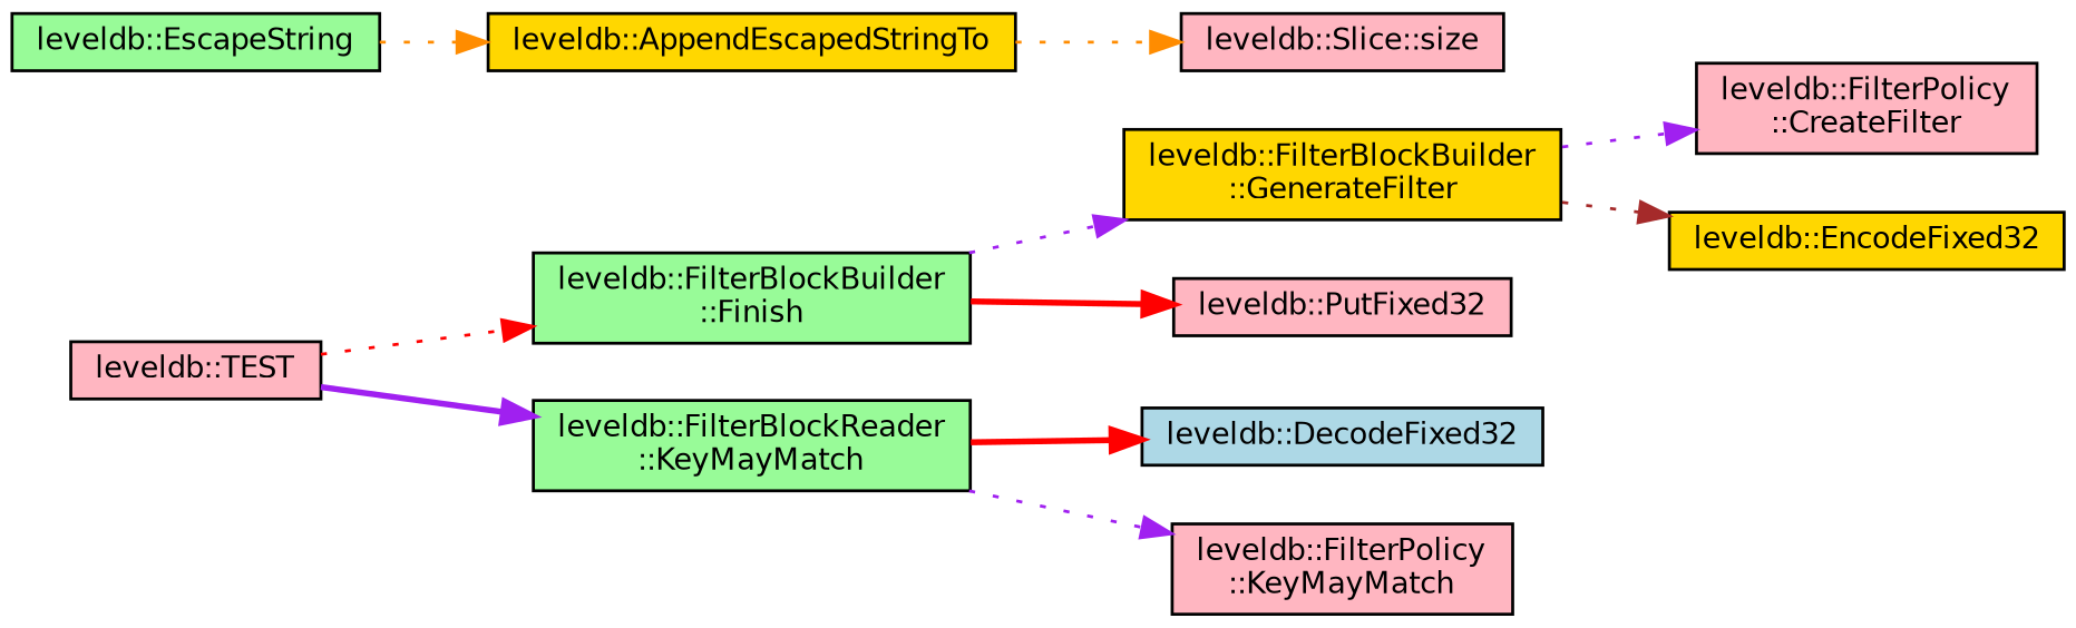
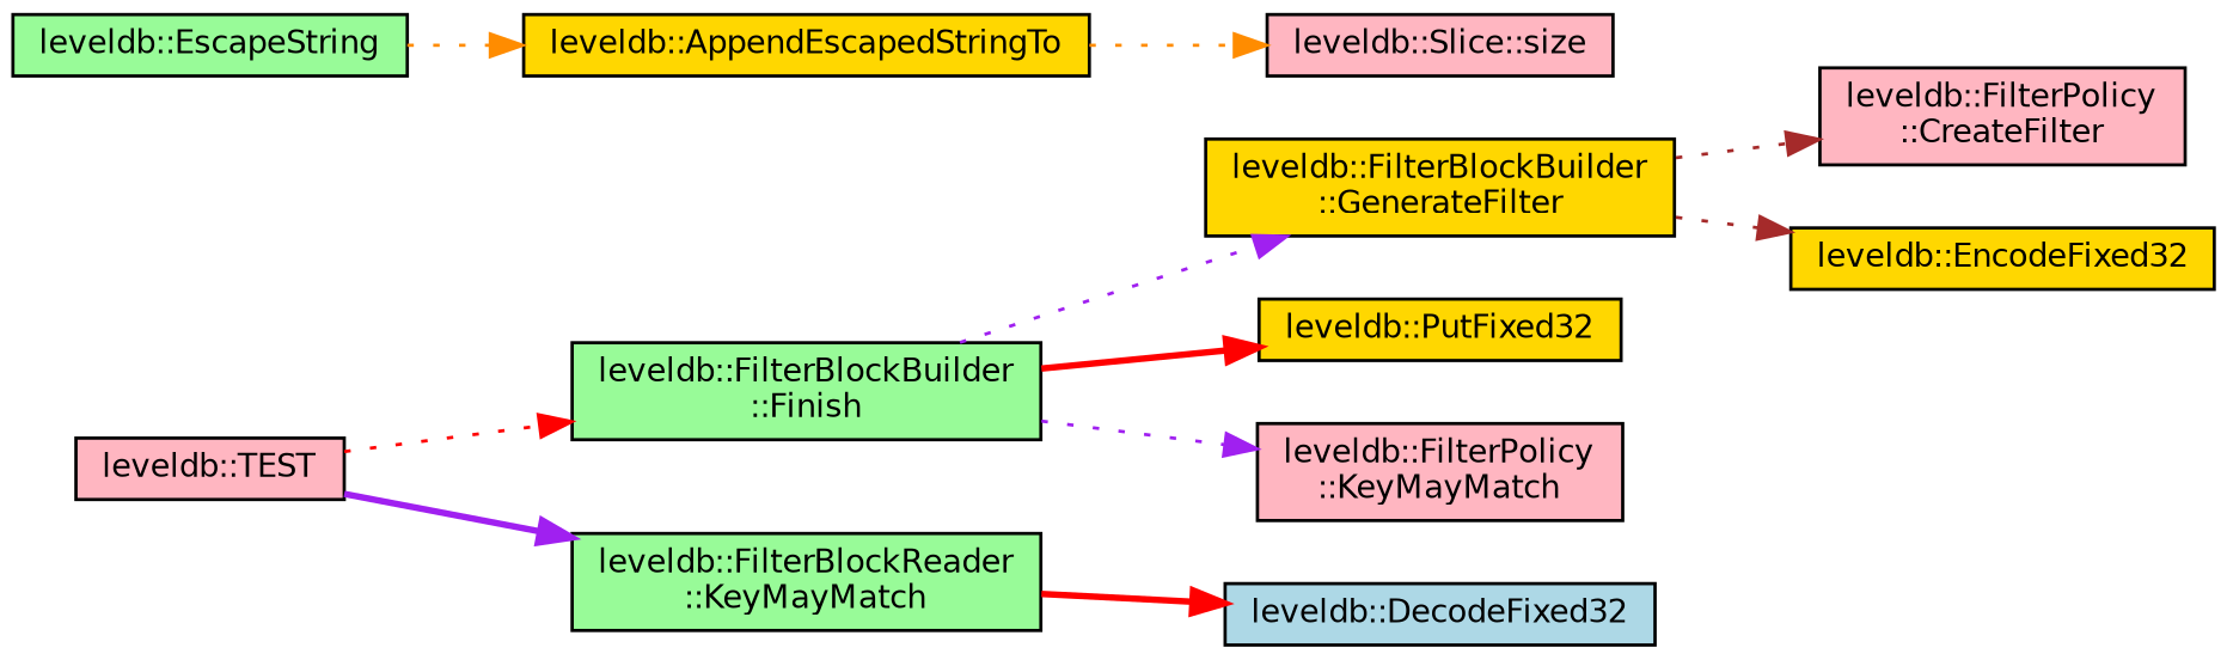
  digraph {
    rankdir=LR
    node [color=black fillcolor=lightpink fontname=Helvetica fontsize=10 shape=record style=filled]
    edge [color=red fontname=Helvetica fontsize=10 labelfontname=Helvetica labelfontsize=10 style=dotted]
    n1 [fontcolor=black height=0.2 label="leveldb::TEST" width=0.4]
    n2 [fillcolor=palegreen height=0.2 label="leveldb::FilterBlockBuilder\l::Finish" width=0.4]
    n3 [fillcolor=palegreen height=0.2 label="leveldb::FilterBlockReader\l::KeyMayMatch" width=0.4]
    n4 [fillcolor=gold height=0.2 label="leveldb::FilterBlockBuilder\l::GenerateFilter" width=0.4]
-   n5 [height=0.2 label="leveldb::PutFixed32" width=0.4]
+   n5 [fillcolor=gold height=0.2 label="leveldb::PutFixed32" width=0.4]
    n6 [fillcolor=palegreen height=0.2 label="leveldb::EscapeString" width=0.4]
    n7 [fillcolor=gold height=0.2 label="leveldb::AppendEscapedStringTo" width=0.4]
    n8 [fillcolor=lightblue height=0.2 label="leveldb::DecodeFixed32" width=0.4]
    n9 [height=0.2 label="leveldb::FilterPolicy\l::KeyMayMatch" width=0.4]
    n10 [height=0.2 label="leveldb::FilterPolicy\l::CreateFilter" width=0.4]
    n11 [fillcolor=gold height=0.2 label="leveldb::EncodeFixed32" width=0.4]
    n12 [height=0.2 label="leveldb::Slice::size" width=0.4]
    n1 -> n2
    n1 -> n3 [color=purple style=bold]
    n2 -> n4 [color=purple]
    n2 -> n5 [style=bold]
    n3 -> n8 [style=bold]
-   n3 -> n9 [color=purple]
-   n4 -> n10 [color=purple]
+   n2 -> n9 [color=purple]
+   n4 -> n10 [color=brown]
    n4 -> n11 [color=brown]
    n6 -> n7 [color=darkorange]
    n7 -> n12 [color=darkorange]
  }
